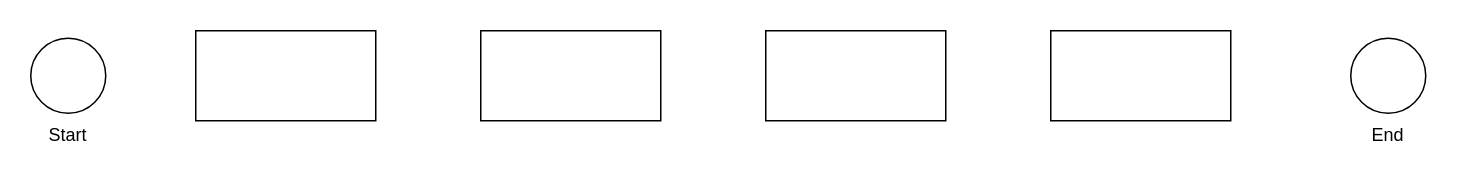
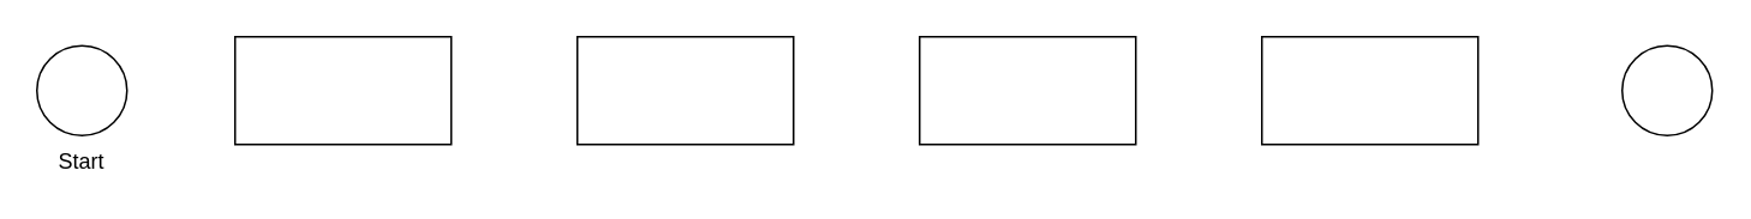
  <mxCell id="0" />
  <mxCell id="1" parent="0" />
  <mxCell id="2" value="" style="ellipse;whiteSpace=wrap;html=1;aspect=fixed;" vertex="1" parent="1"><mxGeometry x="20" y="25" width="50" height="50" as="geometry" /></mxCell>
  <mxCell id="3" value="" style="rounded=0;whiteSpace=wrap;html=1;" vertex="1" parent="1"><mxGeometry x="130" y="20" width="120" height="60" as="geometry" /></mxCell>
  <mxCell id="4" value="" style="rounded=0;whiteSpace=wrap;html=1;" vertex="1" parent="1"><mxGeometry x="320" y="20" width="120" height="60" as="geometry" /></mxCell>
  <mxCell id="5" value="" style="rounded=0;whiteSpace=wrap;html=1;" vertex="1" parent="1"><mxGeometry x="510" y="20" width="120" height="60" as="geometry" /></mxCell>
  <mxCell id="6" value="" style="rounded=0;whiteSpace=wrap;html=1;" vertex="1" parent="1"><mxGeometry x="700" y="20" width="120" height="60" as="geometry" /></mxCell>
  <mxCell id="7" value="" style="ellipse;whiteSpace=wrap;html=1;aspect=fixed;" vertex="1" parent="1"><mxGeometry x="900" y="25" width="50" height="50" as="geometry" /></mxCell>
  <mxCell id="8" value="Start&lt;span style=&quot;color: rgba(0 , 0 , 0 , 0) ; font-family: monospace ; font-size: 0px ; white-space: nowrap&quot;&gt;%3CmxGraphModel%3E%3Croot%3E%3CmxCell%20id%3D%220%22%2F%3E%3CmxCell%20id%3D%221%22%20parent%3D%220%22%2F%3E%3CmxCell%20id%3D%222%22%20value%3D%22%22%20style%3D%22ellipse%3BwhiteSpace%3Dwrap%3Bhtml%3D1%3Baspect%3Dfixed%3B%22%20vertex%3D%221%22%20parent%3D%221%22%3E%3CmxGeometry%20x%3D%2232%22%20y%3D%22310%22%20width%3D%2250%22%20height%3D%2250%22%20as%3D%22geometry%22%2F%3E%3C%2FmxCell%3E%3C%2Froot%3E%3C%2FmxGraphModel%3E&lt;/span&gt;" style="text;html=1;strokeColor=none;fillColor=none;align=center;verticalAlign=middle;whiteSpace=wrap;rounded=0;" vertex="1" parent="1"><mxGeometry x="25" y="80" width="40" height="20" as="geometry" /></mxCell>
- <mxCell id="9" value="End" style="text;html=1;strokeColor=none;fillColor=none;align=center;verticalAlign=middle;whiteSpace=wrap;rounded=0;" vertex="1" parent="1"><mxGeometry x="905" y="80" width="40" height="20" as="geometry" /></mxCell>
